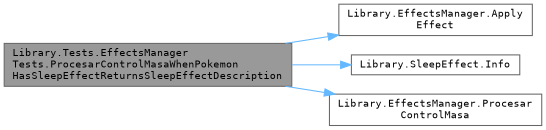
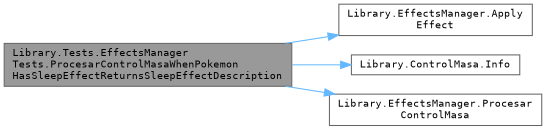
  digraph {
    fontname="DejaVu Sans Mono"
    rankdir=LR
    node [color=grey40 fillcolor=white fontname="DejaVu Sans Mono" fontsize=10 shape=box style=filled]
    edge [color=steelblue1 fontname="DejaVu Sans Mono" fontsize=10 labelfontname=Helvetica labelfontsize=10 style=solid]
    n1 [color=gray40 fillcolor=grey60 fontcolor=black height=0.2 label="Library.Tests.EffectsManager\lTests.ProcesarControlMasaWhenPokemon\lHasSleepEffectReturnsSleepEffectDescription" width=0.4]
    n2 [height=0.2 label="Library.EffectsManager.Apply\lEffect" width=0.4]
-   n3 [height=0.2 label="Library.SleepEffect.Info" width=0.4]
+   n3 [height=0.2 label="Library.ControlMasa.Info" width=0.4]
    n4 [height=0.2 label="Library.EffectsManager.Procesar\lControlMasa" width=0.4]
    n1 -> n2
    n1 -> n3
    n1 -> n4
  }
